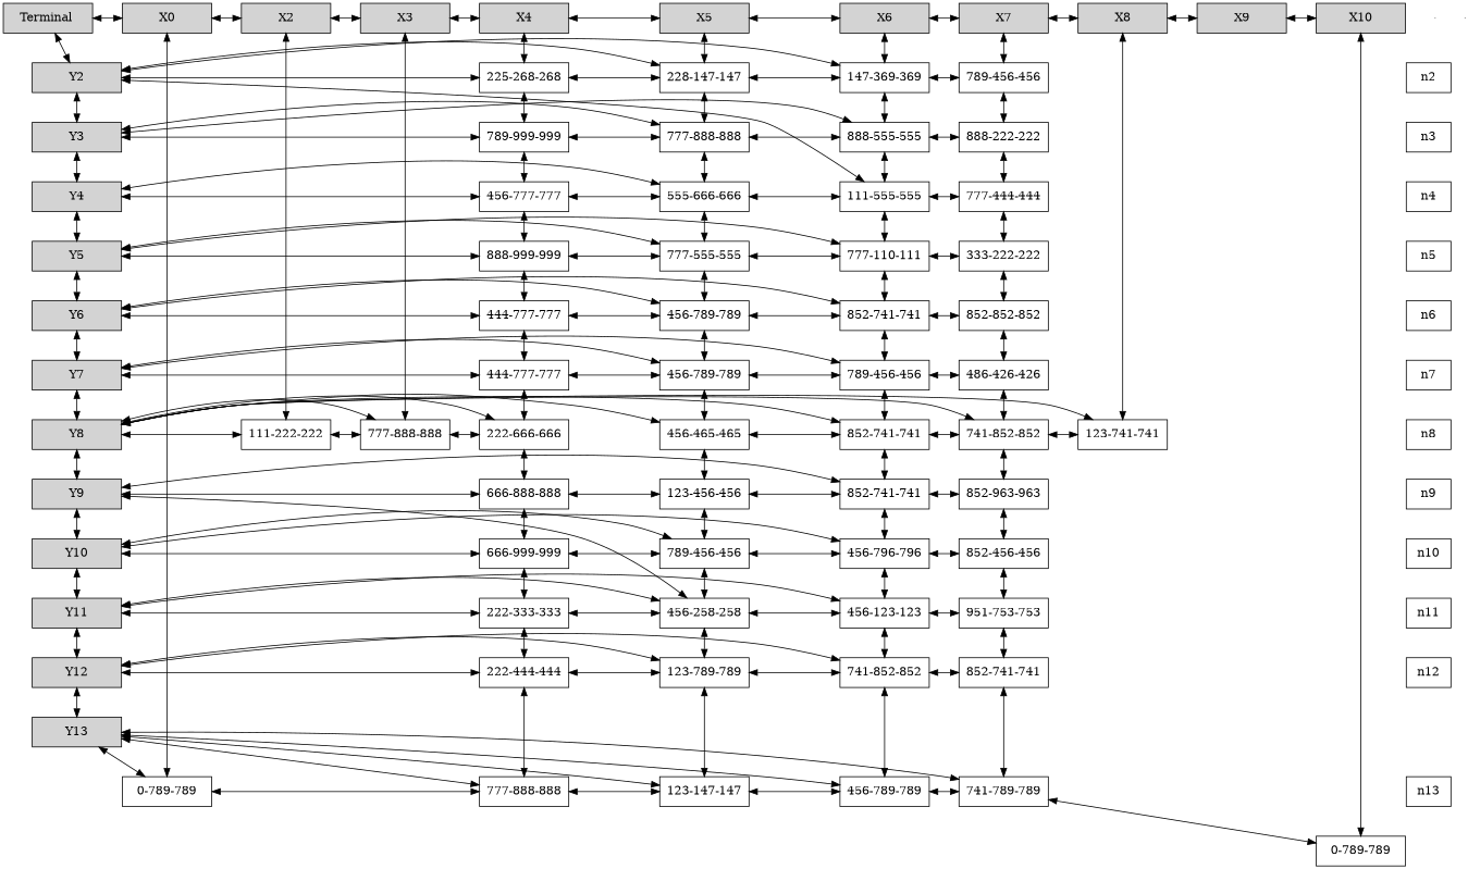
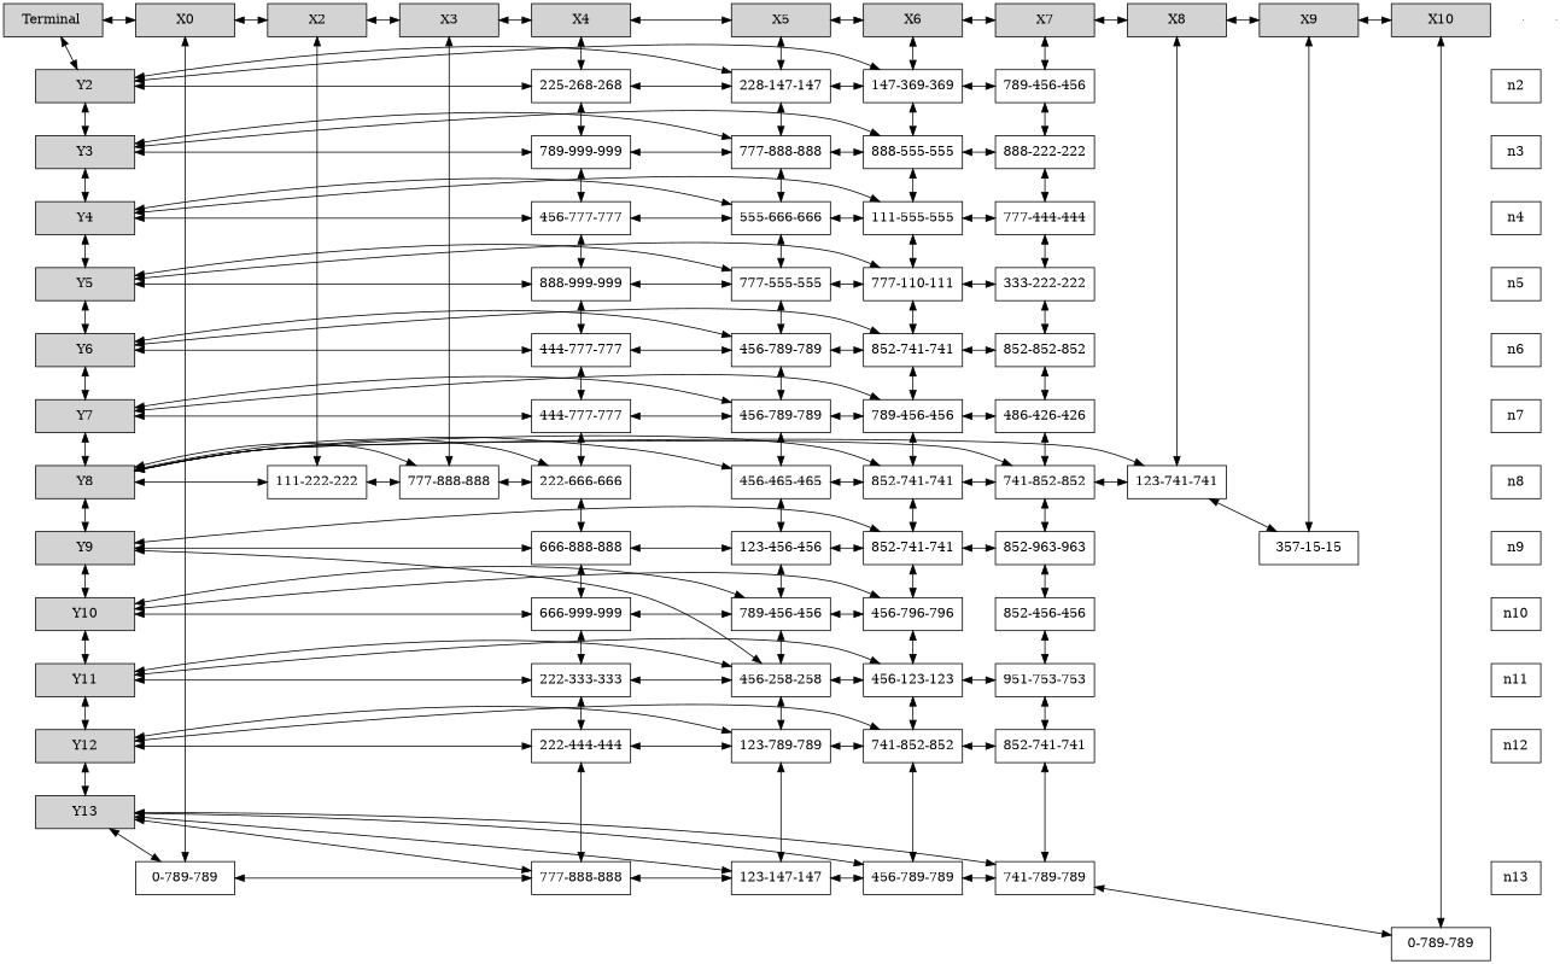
  digraph {
    nodesep=0.5
    node [group=0 shape=box]
    edge [dir=both]
    n42 [group=4 label="225-268-268" width=1.5]
    n2 [group=""]
    Y2 [style=filled width=1.5]
    n52 [group=5 label="228-147-147" width=1.5]
    n62 [group=6 label="147-369-369" width=1.5]
    n72 [group=7 label="789-456-456" width=1.5]
    n43 [group=4 label="789-999-999" width=1.5]
    n3 [group=""]
    Y3 [style=filled width=1.5]
    n53 [group=5 label="777-888-888" width=1.5]
    n63 [group=6 label="888-555-555" width=1.5]
    n73 [group=7 label="888-222-222" width=1.5]
    n44 [group=4 label="456-777-777" width=1.5]
    n4 [group=""]
    Y4 [style=filled width=1.5]
    n54 [group=5 label="555-666-666" width=1.5]
    n64 [group=6 label="111-555-555" width=1.5]
    n74 [group=7 label="777-444-444" width=1.5]
    n45 [group=4 label="888-999-999" width=1.5]
    n5 [group=""]
    Y5 [style=filled width=1.5]
    n55 [group=5 label="777-555-555" width=1.5]
    n75 [group=7 label="333-222-222" width=1.5]
    n65 [group=6 label="777-110-111" width=1.5]
    n46 [group=4 label="444-777-777" width=1.5]
    n6 [group=""]
    Y6 [style=filled width=1.5]
    n56 [group=5 label="456-789-789" width=1.5]
    n66 [group=6 label="852-741-741" width=1.5]
    n76 [group=7 label="852-852-852" width=1.5]
    n47 [group=4 label="444-777-777" width=1.5]
    n7 [group=""]
    Y7 [style=filled width=1.5]
    n57 [group=5 label="456-789-789" width=1.5]
    n8 [group=""]
    n58 [group=5 label="456-465-465" width=1.5]
    n67 [group=6 label="789-456-456" width=1.5]
    n77 [group=7 label="486-426-426" width=1.5]
    n28 [group=2 label="111-222-222" width=1.5]
    n38 [group=3 label="777-888-888" width=1.5]
    n48 [group=4 label="222-666-666" width=1.5]
    Y8 [style=filled width=1.5]
    n68 [group=6 label="852-741-741" width=1.5]
    n78 [group=7 label="741-852-852" width=1.5]
    n88 [group=8 label="123-741-741" width=1.5]
    n49 [group=4 label="666-888-888" width=1.5]
    n9 [group=""]
    Y9 [style=filled width=1.5]
    Y10 [style=filled width=1.5]
    n610 [group=6 label="456-796-796" width=1.5]
    n59 [group=5 label="123-456-456" width=1.5]
    n69 [group=6 label="852-741-741" width=1.5]
    n79 [group=7 label="852-963-963" width=1.5]
    n410 [group=4 label="666-999-999" width=1.5]
    n10 [group=""]
    n510 [group=5 label="789-456-456" width=1.5]
    n710 [group=7 label="852-456-456" width=1.5]
    n411 [group=4 label="222-333-333" width=1.5]
    n11 [group=""]
    Y11 [style=filled width=1.5]
    n13 [group=""]
    n613 [group=6 label="456-789-789" width=1.5]
    n511 [group=5 label="456-258-258" width=1.5]
    n611 [group=6 label="456-123-123" width=1.5]
    n711 [group=7 label="951-753-753" width=1.5]
    n412 [group=4 label="222-444-444" width=1.5]
    n12 [group=""]
    Y12 [style=filled width=1.5]
    n512 [group=5 label="123-789-789" width=1.5]
    n612 [group=6 label="741-852-852" width=1.5]
    n712 [group=7 label="852-741-741" width=1.5]
    n013 [label="0-789-789" width=1.5]
    n413 [group=4 label="777-888-888" width=1.5]
    n513 [group=5 label="123-147-147" width=1.5]
    n713 [group=7 label="741-789-789" width=1.5]
    Terminal [label="Terminal " style=filled width=1.5]
    X0 [style=filled width=1.5]
    X2 [group=2 style=filled width=1.5]
    X3 [group=3 style=filled width=1.5]
    X4 [group=4 style=filled width=1.5]
    X5 [group=5 style=filled width=1.5]
    X6 [group=6 style=filled width=1.5]
    X7 [group=7 style=filled width=1.5]
    X8 [group=8 style=filled width=1.5]
    X9 [group=9 style=filled width=1.5]
    X10 [group=10 style=filled width=1.5]
+   n98 [group=9 label="357-15-15" width=1.5]
    Y13 [style=filled width=1.5]
    n1013 [group=10 label="0-789-789" width=1.5]
    e0 [shape=point width=0 group=""]
    e1 [shape=point width=0 group=""]
    subgraph sub_1 {
      rank=same
      n42
      n2
    }
    subgraph sub_2 {
      rank=same
      n42
      Y2
    }
    subgraph sub_3 {
      rank=same
      n2
      n52
    }
    subgraph sub_4 {
      rank=same
      Y2
      n52
    }
    subgraph sub_5 {
      rank=same
      n2
      n62
    }
    subgraph sub_6 {
      rank=same
      Y2
      n62
    }
    subgraph sub_7 {
      rank=same
      Y2
      n72
    }
    subgraph sub_8 {
      rank=same
      n43
      n3
    }
    subgraph sub_9 {
      rank=same
      n43
      Y3
    }
    subgraph sub_10 {
      rank=same
      n3
      n53
    }
    subgraph sub_11 {
      rank=same
      Y3
      n53
    }
    subgraph sub_12 {
      rank=same
      n3
      n63
    }
    subgraph sub_13 {
      rank=same
      Y3
      n63
    }
    subgraph sub_14 {
      rank=same
      Y3
      n73
    }
    subgraph sub_15 {
      rank=same
      n44
      n4
    }
    subgraph sub_16 {
      rank=same
      n44
      Y4
    }
    subgraph sub_17 {
      rank=same
      n4
      n54
    }
    subgraph sub_18 {
      rank=same
      Y4
      n54
    }
    subgraph sub_19 {
      rank=same
      n4
      n64
    }
    subgraph sub_20 {
      rank=same
      Y4
      n64
    }
    subgraph sub_21 {
      rank=same
      Y4
      n74
    }
    subgraph sub_22 {
      rank=same
      n45
      n5
    }
    subgraph sub_23 {
      rank=same
      n45
      Y5
    }
    subgraph sub_24 {
      rank=same
      n5
      n55
    }
    subgraph sub_25 {
      rank=same
      Y5
      n75
    }
    subgraph sub_26 {
      rank=same
      Y5
      n55
    }
    subgraph sub_27 {
      rank=same
      n5
      n65
    }
    subgraph sub_28 {
      rank=same
      Y5
      n65
    }
    subgraph sub_29 {
      rank=same
      n46
      n6
    }
    subgraph sub_30 {
      rank=same
      n46
      Y6
    }
    subgraph sub_31 {
      rank=same
      n6
      n56
    }
    subgraph sub_32 {
      rank=same
      Y6
      n56
    }
    subgraph sub_33 {
      rank=same
      n6
      n66
    }
    subgraph sub_34 {
      rank=same
      Y6
      n66
    }
    subgraph sub_35 {
      rank=same
      Y6
      n76
    }
    subgraph sub_36 {
      rank=same
      n47
      n7
    }
    subgraph sub_37 {
      rank=same
      n47
      Y7
    }
    subgraph sub_38 {
      rank=same
      n7
      n57
    }
    subgraph sub_39 {
      rank=same
      Y7
      n57
    }
    subgraph sub_40 {
      rank=same
      n8
      n58
    }
    subgraph sub_41 {
      rank=same
      n7
      n67
    }
    subgraph sub_42 {
      rank=same
      Y7
      n67
    }
    subgraph sub_43 {
      rank=same
      Y7
      n77
    }
    subgraph sub_44 {
      rank=same
      n8
      n28
    }
    subgraph sub_45 {
      rank=same
      n8
      n38
    }
    subgraph sub_46 {
      rank=same
      n8
      n48
    }
    subgraph sub_47 {
      rank=same
      n48
      Y8
    }
    subgraph sub_48 {
      rank=same
      n58
      Y8
    }
    subgraph sub_49 {
      rank=same
      n8
      n68
    }
    subgraph sub_50 {
      rank=same
      Y8
      n68
    }
    subgraph sub_51 {
      rank=same
      n8
      n78
    }
    subgraph sub_52 {
      rank=same
      Y8
      n78
    }
    subgraph sub_53 {
      rank=same
      n8
      n88
    }
    subgraph sub_54 {
      rank=same
      n49
      n9
    }
    subgraph sub_55 {
      rank=same
      n49
      Y9
    }
    subgraph sub_56 {
      rank=same
      Y10
      n610
    }
    subgraph sub_57 {
      rank=same
      n9
      n59
    }
    subgraph sub_58 {
      rank=same
      Y9
      n59
    }
    subgraph sub_59 {
      rank=same
      n9
      n69
    }
    subgraph sub_60 {
      rank=same
      Y9
      n69
    }
    subgraph sub_61 {
      rank=same
      Y9
      n79
    }
    subgraph sub_62 {
      rank=same
      n410
      n10
    }
    subgraph sub_63 {
      rank=same
      Y10
      n410
    }
    subgraph sub_64 {
      rank=same
      n10
      n510
    }
    subgraph sub_65 {
      rank=same
      Y10
      n510
    }
    subgraph sub_66 {
      rank=same
      n610
      n10
    }
    subgraph sub_67 {
      rank=same
      Y10
      n710
    }
    subgraph sub_68 {
      rank=same
      n411
      n11
    }
    subgraph sub_69 {
      rank=same
      n411
      Y11
    }
    subgraph sub_70 {
      rank=same
      n13
      n613
    }
    subgraph sub_71 {
      rank=same
      n11
      n511
    }
    subgraph sub_72 {
      rank=same
      Y11
      n511
    }
    subgraph sub_73 {
      rank=same
      n11
      n611
    }
    subgraph sub_74 {
      rank=same
      Y11
      n611
    }
    subgraph sub_75 {
      rank=same
      Y11
      n711
    }
    subgraph sub_76 {
      rank=same
      n412
      n12
    }
    subgraph sub_77 {
      rank=same
      n412
      Y12
    }
    subgraph sub_78 {
      rank=same
      n12
      n512
    }
    subgraph sub_79 {
      rank=same
      Y12
      n512
    }
    subgraph sub_80 {
      rank=same
      n12
      n612
    }
    subgraph sub_81 {
      rank=same
      Y12
      n612
    }
    subgraph sub_82 {
      rank=same
      Y12
      n712
    }
    subgraph sub_83 {
      rank=same
      n13
      n013
    }
    subgraph sub_84 {
      rank=same
      n13
      n413
    }
    subgraph sub_85 {
      rank=same
      n13
      n513
    }
    subgraph sub_86 {
      rank=same
      n13
      n713
    }
    subgraph sub_87 {
      rank=same
      Terminal
      X0
    }
    subgraph sub_88 {
      rank=same
      X0
      X2
    }
    subgraph sub_89 {
      rank=same
      X2
      X3
    }
    subgraph sub_90 {
      rank=same
      X3
      X4
    }
    subgraph sub_91 {
      rank=same
      X4
      X5
    }
    subgraph sub_92 {
      rank=same
      X5
      X6
    }
    subgraph sub_93 {
      rank=same
      X6
      X7
    }
    subgraph sub_94 {
      rank=same
      X7
      X8
    }
    subgraph sub_95 {
      rank=same
      X8
      X9
    }
    subgraph sub_96 {
      rank=same
      X9
      X10
    }
    n42 -> n52
    n42 -> n43
    Y2 -> n42
    Y2 -> n52
    Y2 -> n62
    Y2 -> Y3
    n52 -> n62
    n52 -> n53
    n62 -> n72
    n62 -> n63
    n72 -> n73
    n43 -> n53
    n43 -> n44
    Y3 -> n43
    Y3 -> n53
    Y3 -> n63
    Y3 -> Y4
    n53 -> n63
    n53 -> n54
    n63 -> n73
    n63 -> n64
    n73 -> n74
    n44 -> n54
    n44 -> n45
    Y4 -> n44
    Y4 -> n54
-   Y2 -> n64
+   Y4 -> n64
    Y4 -> Y5
    n54 -> n64
    n54 -> n55
    n64 -> n74
    n64 -> n65
    n74 -> n75
    n45 -> n55
    n45 -> n46
    Y5 -> n45
    Y5 -> n55
    Y5 -> n65
    Y5 -> Y6
    n55 -> n65
    n55 -> n56
    n75 -> n76
    n65 -> n75
    n65 -> n66
    n46 -> n56
    n46 -> n47
    Y6 -> n46
    Y6 -> n56
    Y6 -> n66
    Y6 -> Y7
    n56 -> n66
    n56 -> n57
    n66 -> n76
    n66 -> n67
    n76 -> n77
    n47 -> n57
    n47 -> n48
    Y7 -> n47
    Y7 -> n57
    Y7 -> n67
    Y7 -> Y8
    n57 -> n58
    n57 -> n67
    n58 -> n68
    n58 -> n59
    n67 -> n77
    n67 -> n68
    n77 -> n78
    n28 -> n38
    n38 -> n48
    n48 -> n49
    Y8 -> n58
    Y8 -> n28
    Y8 -> n38
    Y8 -> n48
    Y8 -> n68
    Y8 -> n78
    Y8 -> n88
    Y8 -> Y9
    n68 -> n78
    n68 -> n69
    n78 -> n88
    n78 -> n79
+   n88 -> n98
    n49 -> n59
    n49 -> n410
    Y9 -> n49
    Y9 -> Y10
    Y9 -> n69
    Y9 -> n511
    Y10 -> n610
    Y10 -> n410
    Y10 -> n510
    Y10 -> Y11
-   n610 -> n710
    n610 -> n611
    n59 -> n69
    n59 -> n510
    n69 -> n610
    n69 -> n79
    n79 -> n710
    n410 -> n510
    n410 -> n411
    n510 -> n610
    n510 -> n511
    n710 -> n711
    n411 -> n511
    n411 -> n412
    Y11 -> n411
    Y11 -> n511
    Y11 -> n611
    Y11 -> Y12
    n613 -> n713
    n511 -> n611
    n511 -> n512
    n611 -> n711
    n611 -> n612
    n711 -> n712
    n412 -> n512
    n412 -> n413
    Y12 -> n412
    Y12 -> n512
    Y12 -> n612
    Y12 -> Y13
    n512 -> n612
    n512 -> n513
    n612 -> n613
    n612 -> n712
    n712 -> n713
    n013 -> n413
    n413 -> n513
    n513 -> n613
    n713 -> n1013
    Terminal -> Y2
    Terminal -> X0
    X0 -> n013
    X0 -> X2
    X2 -> n28
    X2 -> X3
    X3 -> n38
    X3 -> X4
    X4 -> n42
    X4 -> X5
    X5 -> n52
    X5 -> X6
    X6 -> n62
    X6 -> X7
    X7 -> n72
    X7 -> X8
    X8 -> n88
    X8 -> X9
    X9 -> X10
+   X9 -> n98
    X10 -> n1013
    Y13 -> n613
    Y13 -> n013
    Y13 -> n413
    Y13 -> n513
    Y13 -> n713
  }
